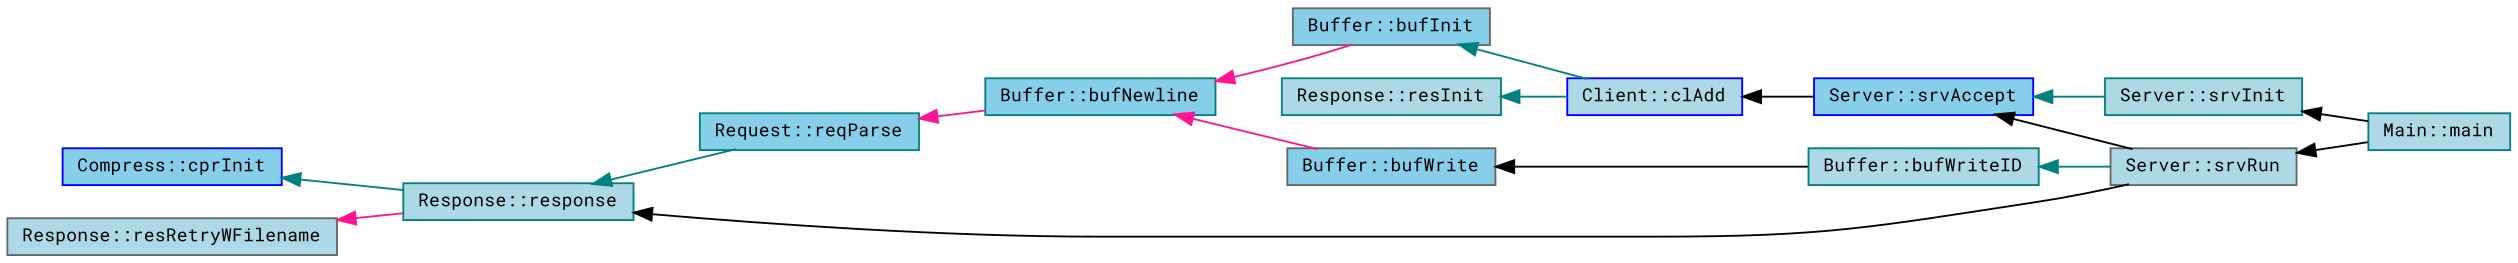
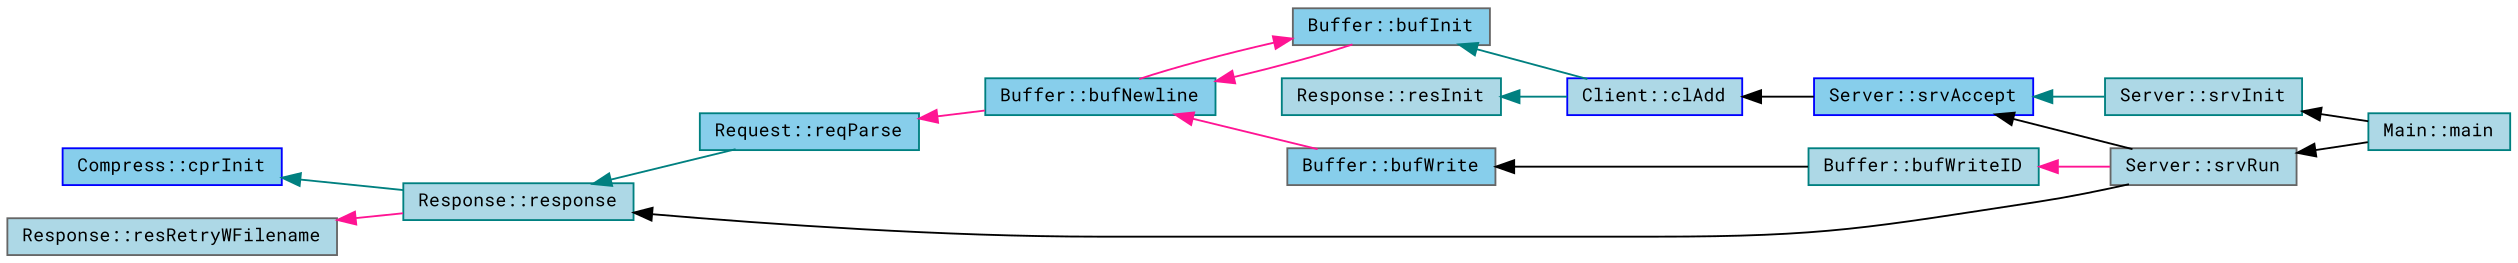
  digraph {
    fontname="Roboto Mono"
    rankdir=LR
    node [color=teal fillcolor=lightblue fontname="Roboto Mono" fontsize=10 shape=record style=filled]
    edge [color=black dir=back fontname="Roboto Mono" fontsize=10 labelfontname=FreeSans labelfontsize=10 style=solid]
    n1 [color=blue fillcolor=skyblue fontcolor=black height=0.2 label="Compress::cprInit" width=0.4]
    n2 [height=0.2 label="Response::response" width=0.4]
    n3 [fillcolor=skyblue height=0.2 label="Request::reqParse" width=0.4]
    n4 [color=gray40 height=0.2 label="Server::srvRun" width=0.4]
    n5 [fillcolor=skyblue height=0.2 label="Buffer::bufNewline" width=0.4]
    n6 [height=0.2 label="Main::main" width=0.4]
    n7 [color=gray40 height=0.2 label="Response::resRetryWFilename" width=0.4]
    n8 [color=gray40 fillcolor=skyblue height=0.2 label="Buffer::bufInit" width=0.4]
    n9 [color=gray40 fillcolor=skyblue height=0.2 label="Buffer::bufWrite" width=0.4]
    n10 [color=blue height=0.2 label="Client::clAdd" width=0.4]
    n11 [height=0.2 label="Buffer::bufWriteID" width=0.4]
    n12 [color=blue fillcolor=skyblue height=0.2 label="Server::srvAccept" width=0.4]
    n13 [height=0.2 label="Response::resInit" width=0.4]
    n14 [height=0.2 label="Server::srvInit" width=0.4]
    n1 -> n2 [color=teal]
    n2 -> n3 [color=teal]
    n2 -> n4
    n3 -> n5 [color=deeppink]
    n4 -> n6
    n5 -> n8 [color=deeppink]
    n5 -> n9 [color=deeppink]
    n7 -> n2 [color=deeppink]
+   n8 -> n5 [color=deeppink]
    n8 -> n10 [color=teal]
    n9 -> n11
    n10 -> n12
-   n11 -> n4 [color=teal]
+   n11 -> n4 [color=deeppink]
    n12 -> n4
    n12 -> n14 [color=teal]
    n13 -> n10 [color=teal]
    n14 -> n6
  }
